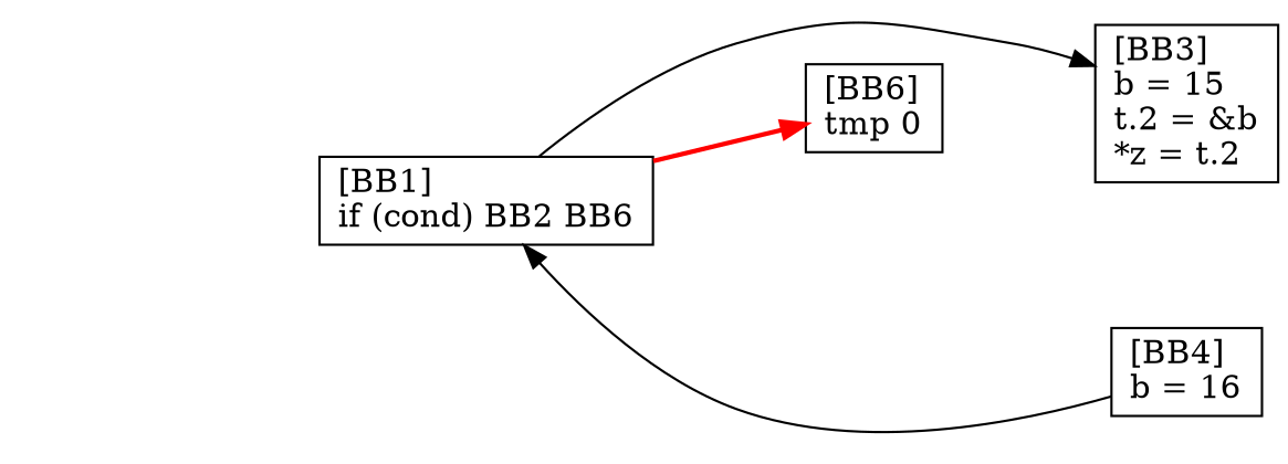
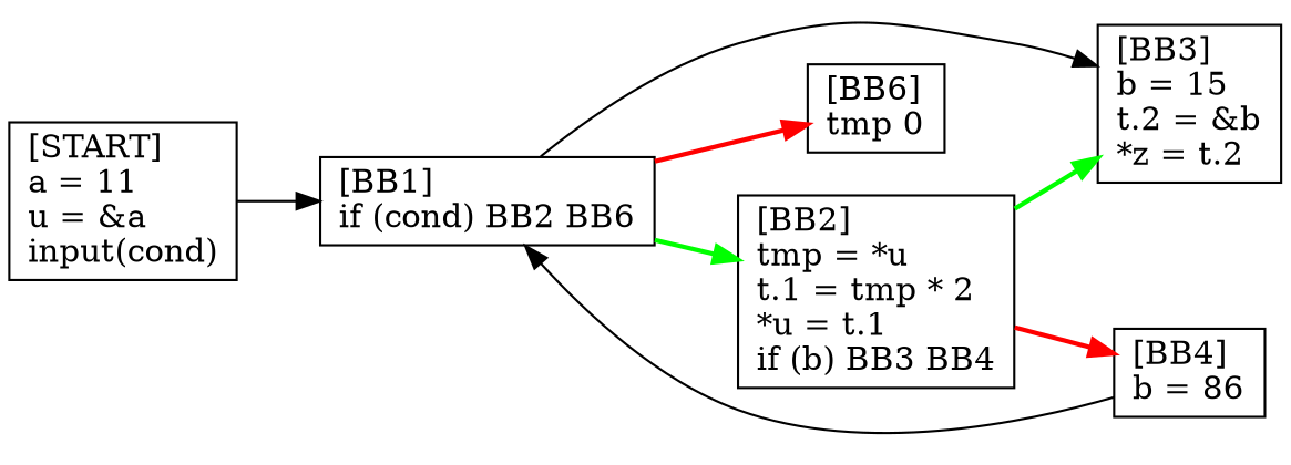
  digraph {
    rankdir=LR
    node [shape=box]
    edge [penwidth=2]
+   n1 [label="[START]\la = 11\lu = &a\linput(cond)\l"]
    n2 [label="[BB1]\lif (cond) BB2 BB6\l"]
+   n3 [label="[BB2]\ltmp = *u\lt.1 = tmp * 2\l*u = t.1\lif (b) BB3 BB4\l"]
    n4 [label="[BB6]\ltmp 0\l"]
    n5 [label="[BB3]\lb = 15\lt.2 = &b\l*z = t.2\l"]
-   n6 [label="[BB4]\lb = 16\l"]
+   n6 [label="[BB4]\lb = 86\l"]
+   n1 -> n2 [penwidth=""]
+   n2 -> n3 [color=green]
    n2 -> n4 [color=red]
    n2 -> n5 [penwidth=""]
+   n3 -> n5 [color=green]
+   n3 -> n6 [color=red]
    n6 -> n2 [penwidth=""]
  }
